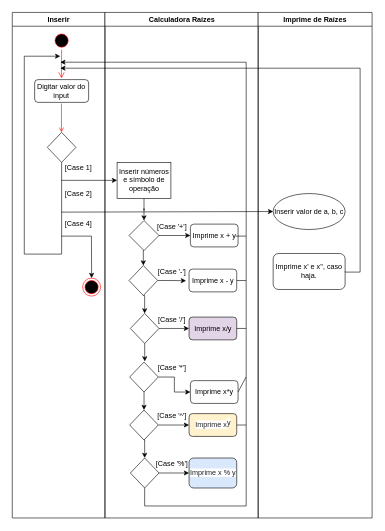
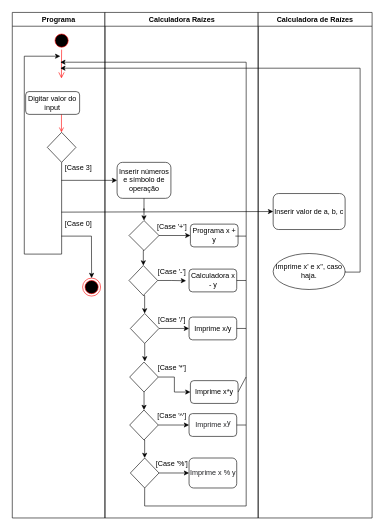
  <mxCell id="0" />
  <mxCell id="1" parent="0" />
- <mxCell id="2" value="Inserir" style="swimlane;whiteSpace=wrap" parent="1" vertex="1"><mxGeometry x="20" y="20" width="154.5" height="843" as="geometry" /></mxCell>
+ <mxCell id="2" value="Programa" style="swimlane;whiteSpace=wrap" parent="1" vertex="1"><mxGeometry x="20" y="20" width="154.5" height="843" as="geometry" /></mxCell>
  <mxCell id="3" value="" style="ellipse;shape=startState;fillColor=#000000;strokeColor=#ff0000;" parent="2" vertex="1"><mxGeometry x="67.25" y="32" width="30" height="30" as="geometry" /></mxCell>
  <mxCell id="4" value="" style="edgeStyle=elbowEdgeStyle;elbow=horizontal;verticalAlign=bottom;endArrow=open;endSize=8;strokeColor=#FF0000;endFill=1;rounded=0" parent="2" source="3" edge="1"><mxGeometry x="100" y="40" as="geometry"><mxPoint x="82" y="110" as="targetPoint" /></mxGeometry></mxCell>
  <mxCell id="5" value="" style="endArrow=open;strokeColor=#FF0000;endFill=1;rounded=0" parent="2" edge="1"><mxGeometry relative="1" as="geometry"><mxPoint x="82" y="152" as="sourcePoint" /><mxPoint x="82" y="200" as="targetPoint" /></mxGeometry></mxCell>
  <mxCell id="6" value="" style="rhombus;whiteSpace=wrap;html=1;" vertex="1" parent="2"><mxGeometry x="58.38" y="200" width="47.75" height="50" as="geometry" /></mxCell>
  <mxCell id="7" style="edgeStyle=orthogonalEdgeStyle;rounded=0;orthogonalLoop=1;jettySize=auto;html=1;exitX=0.5;exitY=1;exitDx=0;exitDy=0;" edge="1" parent="2" source="6"><mxGeometry relative="1" as="geometry"><mxPoint x="80" y="73" as="targetPoint" /><Array as="points"><mxPoint x="82" y="403" /><mxPoint x="20" y="403" /><mxPoint x="20" y="73" /></Array></mxGeometry></mxCell>
- <mxCell id="8" value="[Case 4]" style="text;html=1;resizable=0;autosize=1;align=center;verticalAlign=middle;points=[];fillColor=none;strokeColor=none;rounded=0;" vertex="1" parent="2"><mxGeometry x="80" y="343" width="60" height="20" as="geometry" /></mxCell>
- <mxCell id="9" value="[Case 2]" style="text;html=1;resizable=0;autosize=1;align=center;verticalAlign=middle;points=[];fillColor=none;strokeColor=none;rounded=0;" vertex="1" parent="2"><mxGeometry x="80" y="293" width="60" height="20" as="geometry" /></mxCell>
- <mxCell id="10" value="Digitar valor do input" style="rounded=1;whiteSpace=wrap;html=1;" vertex="1" parent="2"><mxGeometry x="37.26" y="112" width="90" height="38" as="geometry" /></mxCell>
- <mxCell id="11" value="[Case 1]" style="text;html=1;resizable=0;autosize=1;align=center;verticalAlign=middle;points=[];fillColor=none;strokeColor=none;rounded=0;" vertex="1" parent="2"><mxGeometry x="80" y="250" width="60" height="20" as="geometry" /></mxCell>
+ <mxCell id="8" value="[Case 0]" style="text;html=1;resizable=0;autosize=1;align=center;verticalAlign=middle;points=[];fillColor=none;strokeColor=none;rounded=0;" vertex="1" parent="2"><mxGeometry x="80" y="343" width="60" height="20" as="geometry" /></mxCell>
+ <mxCell id="10" value="Digitar valor do input" style="rounded=1;whiteSpace=wrap;html=1;" vertex="1" parent="2"><mxGeometry x="22.26" y="132" width="90" height="38" as="geometry" /></mxCell>
+ <mxCell id="11" value="[Case 3]" style="text;html=1;resizable=0;autosize=1;align=center;verticalAlign=middle;points=[];fillColor=none;strokeColor=none;rounded=0;" vertex="1" parent="2"><mxGeometry x="80" y="250" width="60" height="20" as="geometry" /></mxCell>
  <mxCell id="12" value="" style="ellipse;html=1;shape=endState;fillColor=#000000;strokeColor=#ff0000;" vertex="1" parent="2"><mxGeometry x="117.25" y="443" width="30" height="30" as="geometry" /></mxCell>
  <mxCell id="13" value="Calculadora Raízes" style="swimlane;whiteSpace=wrap" parent="1" vertex="1"><mxGeometry x="174.5" y="20" width="255.5" height="843" as="geometry" /></mxCell>
- <mxCell id="14" value="Inserir números e símbolo de operação" style="whiteSpace=wrap;html=1;rounded=0;" vertex="1" parent="13"><mxGeometry x="20.25" y="250" width="89.75" height="60" as="geometry" /></mxCell>
+ <mxCell id="14" value="Inserir números e símbolo de operação" style="rounded=1;whiteSpace=wrap;html=1;" vertex="1" parent="13"><mxGeometry x="20.25" y="250" width="89.75" height="60" as="geometry" /></mxCell>
  <mxCell id="15" value="" style="edgeStyle=orthogonalEdgeStyle;rounded=0;orthogonalLoop=1;jettySize=auto;html=1;" edge="1" parent="13" source="16" target="18"><mxGeometry relative="1" as="geometry" /></mxCell>
  <mxCell id="16" value="" style="rhombus;whiteSpace=wrap;html=1;" vertex="1" parent="13"><mxGeometry x="40.12" y="347" width="50" height="50" as="geometry" /></mxCell>
  <mxCell id="17" style="edgeStyle=orthogonalEdgeStyle;rounded=0;orthogonalLoop=1;jettySize=auto;html=1;exitX=0.5;exitY=1;exitDx=0;exitDy=0;" edge="1" parent="13" source="14" target="16"><mxGeometry relative="1" as="geometry"><mxPoint x="115.25" y="362" as="targetPoint" /></mxGeometry></mxCell>
- <mxCell id="18" value="Imprime x + y" style="rounded=1;whiteSpace=wrap;html=1;" vertex="1" parent="13"><mxGeometry x="142.5" y="353" width="79.5" height="38" as="geometry" /></mxCell>
+ <mxCell id="18" value="Programa x + y" style="rounded=1;whiteSpace=wrap;html=1;" vertex="1" parent="13"><mxGeometry x="142.5" y="353" width="79.5" height="38" as="geometry" /></mxCell>
  <mxCell id="19" value="" style="rhombus;whiteSpace=wrap;html=1;" vertex="1" parent="13"><mxGeometry x="40.12" y="422" width="47.75" height="50" as="geometry" /></mxCell>
- <mxCell id="20" value="Imprime x - y" style="rounded=1;whiteSpace=wrap;html=1;" vertex="1" parent="13"><mxGeometry x="140.25" y="428" width="79.5" height="38" as="geometry" /></mxCell>
+ <mxCell id="20" value="Calculadora x - y" style="rounded=1;whiteSpace=wrap;html=1;" vertex="1" parent="13"><mxGeometry x="140.25" y="428" width="79.5" height="38" as="geometry" /></mxCell>
  <mxCell id="21" value="" style="edgeStyle=orthogonalEdgeStyle;rounded=0;orthogonalLoop=1;jettySize=auto;html=1;" edge="1" parent="13" source="22" target="29"><mxGeometry relative="1" as="geometry" /></mxCell>
  <mxCell id="22" value="" style="rhombus;whiteSpace=wrap;html=1;" vertex="1" parent="13"><mxGeometry x="42.37" y="502" width="47.75" height="50" as="geometry" /></mxCell>
  <mxCell id="23" style="edgeStyle=orthogonalEdgeStyle;rounded=0;orthogonalLoop=1;jettySize=auto;html=1;" edge="1" parent="13" source="22"><mxGeometry relative="1" as="geometry"><mxPoint x="66.5" y="582" as="targetPoint" /></mxGeometry></mxCell>
  <mxCell id="24" value="" style="edgeStyle=orthogonalEdgeStyle;rounded=0;orthogonalLoop=1;jettySize=auto;html=1;" edge="1" parent="13" source="25" target="30"><mxGeometry relative="1" as="geometry" /></mxCell>
  <mxCell id="25" value="" style="rhombus;whiteSpace=wrap;html=1;" vertex="1" parent="13"><mxGeometry x="41.25" y="583" width="47.75" height="50" as="geometry" /></mxCell>
  <mxCell id="26" style="edgeStyle=orthogonalEdgeStyle;rounded=0;orthogonalLoop=1;jettySize=auto;html=1;entryX=0.5;entryY=0;entryDx=0;entryDy=0;" edge="1" parent="13" source="25" target="28"><mxGeometry relative="1" as="geometry"><mxPoint x="81.786" y="663" as="targetPoint" /></mxGeometry></mxCell>
  <mxCell id="27" value="" style="edgeStyle=orthogonalEdgeStyle;rounded=0;orthogonalLoop=1;jettySize=auto;html=1;" edge="1" parent="13" source="28" target="31"><mxGeometry relative="1" as="geometry" /></mxCell>
  <mxCell id="28" value="" style="rhombus;whiteSpace=wrap;html=1;" vertex="1" parent="13"><mxGeometry x="41.24" y="663" width="47.75" height="50" as="geometry" /></mxCell>
- <mxCell id="29" value="Imprime x/y" style="rounded=1;whiteSpace=wrap;html=1;fillColor=#e1d5e7;" vertex="1" parent="13"><mxGeometry x="140.25" y="508" width="79.5" height="38" as="geometry" /></mxCell>
+ <mxCell id="29" value="Imprime x/y" style="rounded=1;whiteSpace=wrap;html=1;" vertex="1" parent="13"><mxGeometry x="140.25" y="508" width="79.5" height="38" as="geometry" /></mxCell>
  <mxCell id="30" value="Imprime x*y" style="rounded=1;whiteSpace=wrap;html=1;" vertex="1" parent="13"><mxGeometry x="142.5" y="614" width="79.5" height="38" as="geometry" /></mxCell>
- <mxCell id="31" value="&lt;font style=&quot;font-size: 12px&quot;&gt;&lt;span style=&quot;color: rgb(32 , 33 , 36) ; font-family: &amp;#34;arial&amp;#34; , sans-serif ; background-color: rgb(255 , 255 , 255)&quot;&gt;Imprime x&lt;/span&gt;&lt;span style=&quot;position: relative ; bottom: 0.4em ; vertical-align: baseline ; color: rgb(32 , 33 , 36) ; font-family: &amp;#34;arial&amp;#34; , sans-serif ; background-color: rgb(255 , 255 , 255)&quot;&gt;y&lt;/span&gt;&lt;/font&gt;" style="rounded=1;whiteSpace=wrap;html=1;fillColor=#fff2cc;" vertex="1" parent="13"><mxGeometry x="140.25" y="669" width="79.5" height="38" as="geometry" /></mxCell>
+ <mxCell id="31" value="&lt;font style=&quot;font-size: 12px&quot;&gt;&lt;span style=&quot;color: rgb(32 , 33 , 36) ; font-family: &amp;#34;arial&amp;#34; , sans-serif ; background-color: rgb(255 , 255 , 255)&quot;&gt;Imprime x&lt;/span&gt;&lt;span style=&quot;position: relative ; bottom: 0.4em ; vertical-align: baseline ; color: rgb(32 , 33 , 36) ; font-family: &amp;#34;arial&amp;#34; , sans-serif ; background-color: rgb(255 , 255 , 255)&quot;&gt;y&lt;/span&gt;&lt;/font&gt;" style="rounded=1;whiteSpace=wrap;html=1;" vertex="1" parent="13"><mxGeometry x="140.25" y="669" width="79.5" height="38" as="geometry" /></mxCell>
  <mxCell id="32" value="" style="edgeStyle=orthogonalEdgeStyle;rounded=0;orthogonalLoop=1;jettySize=auto;html=1;" edge="1" parent="13" source="33" target="34"><mxGeometry relative="1" as="geometry" /></mxCell>
  <mxCell id="33" value="" style="rhombus;whiteSpace=wrap;html=1;" vertex="1" parent="13"><mxGeometry x="42.37" y="743" width="47.75" height="50" as="geometry" /></mxCell>
- <mxCell id="34" value="&lt;font color=&quot;#202124&quot; face=&quot;arial, sans-serif&quot;&gt;&lt;span style=&quot;background-color: rgb(255 , 255 , 255)&quot;&gt;Imprime x % y&lt;/span&gt;&lt;/font&gt;" style="rounded=1;whiteSpace=wrap;html=1;fillColor=#dae8fc;" vertex="1" parent="13"><mxGeometry x="140.25" y="743" width="79.5" height="50" as="geometry" /></mxCell>
+ <mxCell id="34" value="&lt;font color=&quot;#202124&quot; face=&quot;arial, sans-serif&quot;&gt;&lt;span style=&quot;background-color: rgb(255 , 255 , 255)&quot;&gt;Imprime x % y&lt;/span&gt;&lt;/font&gt;" style="rounded=1;whiteSpace=wrap;html=1;" vertex="1" parent="13"><mxGeometry x="140.25" y="743" width="79.5" height="50" as="geometry" /></mxCell>
  <mxCell id="35" value="[Case '+']" style="text;html=1;resizable=0;autosize=1;align=center;verticalAlign=middle;points=[];fillColor=none;strokeColor=none;rounded=0;" vertex="1" parent="13"><mxGeometry x="76.5" y="348" width="70" height="20" as="geometry" /></mxCell>
  <mxCell id="36" style="edgeStyle=orthogonalEdgeStyle;rounded=0;orthogonalLoop=1;jettySize=auto;html=1;exitX=0.5;exitY=1;exitDx=0;exitDy=0;entryX=0.5;entryY=0;entryDx=0;entryDy=0;" edge="1" parent="13" source="16" target="19"><mxGeometry relative="1" as="geometry"><mxPoint x="80.25" y="423" as="targetPoint" /></mxGeometry></mxCell>
  <mxCell id="37" style="edgeStyle=orthogonalEdgeStyle;rounded=0;orthogonalLoop=1;jettySize=auto;html=1;exitX=0.5;exitY=1;exitDx=0;exitDy=0;entryX=0.5;entryY=0;entryDx=0;entryDy=0;" edge="1" parent="13" source="19" target="22"><mxGeometry relative="1" as="geometry"><mxPoint x="79.536" y="503" as="targetPoint" /></mxGeometry></mxCell>
  <mxCell id="38" style="edgeStyle=orthogonalEdgeStyle;rounded=0;orthogonalLoop=1;jettySize=auto;html=1;exitX=0.5;exitY=1;exitDx=0;exitDy=0;entryX=0.5;entryY=0;entryDx=0;entryDy=0;" edge="1" parent="13" source="28" target="33"><mxGeometry relative="1" as="geometry"><mxPoint x="81.422" y="743" as="targetPoint" /></mxGeometry></mxCell>
  <mxCell id="39" value="[Case '-']" style="text;html=1;resizable=0;autosize=1;align=center;verticalAlign=middle;points=[];fillColor=none;strokeColor=none;rounded=0;" vertex="1" parent="13"><mxGeometry x="81.5" y="422" width="60" height="20" as="geometry" /></mxCell>
  <mxCell id="40" value="[Case '/']" style="text;html=1;resizable=0;autosize=1;align=center;verticalAlign=middle;points=[];fillColor=none;strokeColor=none;rounded=0;" vertex="1" parent="13"><mxGeometry x="81.5" y="503" width="60" height="20" as="geometry" /></mxCell>
  <mxCell id="41" value="[Case '*']" style="text;html=1;resizable=0;autosize=1;align=center;verticalAlign=middle;points=[];fillColor=none;strokeColor=none;rounded=0;" vertex="1" parent="13"><mxGeometry x="81.5" y="583" width="60" height="20" as="geometry" /></mxCell>
  <mxCell id="42" value="[Case '^']" style="text;html=1;resizable=0;autosize=1;align=center;verticalAlign=middle;points=[];fillColor=none;strokeColor=none;rounded=0;" vertex="1" parent="13"><mxGeometry x="81.5" y="663" width="60" height="20" as="geometry" /></mxCell>
  <mxCell id="43" value="[Case '%']" style="text;html=1;resizable=0;autosize=1;align=center;verticalAlign=middle;points=[];fillColor=none;strokeColor=none;rounded=0;" vertex="1" parent="13"><mxGeometry x="76.5" y="743" width="70" height="20" as="geometry" /></mxCell>
- <mxCell id="44" value="Imprime de Raízes" style="swimlane;whiteSpace=wrap" parent="1" vertex="1"><mxGeometry x="430" y="20" width="190" height="843" as="geometry" /></mxCell>
- <mxCell id="45" value="Inserir valor de a, b, c" style="ellipse;whiteSpace=wrap;html=1;" vertex="1" parent="44"><mxGeometry x="25" y="302" width="120" height="60" as="geometry" /></mxCell>
- <mxCell id="46" value="Imprime x' e x'', caso haja." style="rounded=1;whiteSpace=wrap;html=1;" vertex="1" parent="44"><mxGeometry x="25" y="402" width="120" height="60" as="geometry" /></mxCell>
+ <mxCell id="44" value="Calculadora de Raízes" style="swimlane;whiteSpace=wrap" parent="1" vertex="1"><mxGeometry x="430" y="20" width="190" height="843" as="geometry" /></mxCell>
+ <mxCell id="45" value="Inserir valor de a, b, c" style="rounded=1;whiteSpace=wrap;html=1;" vertex="1" parent="44"><mxGeometry x="25" y="302" width="120" height="60" as="geometry" /></mxCell>
+ <mxCell id="46" value="Imprime x' e x'', caso haja." style="ellipse;whiteSpace=wrap;html=1;" vertex="1" parent="44"><mxGeometry x="25" y="402" width="120" height="60" as="geometry" /></mxCell>
  <mxCell id="47" value="" style="endArrow=classic;html=1;entryX=0;entryY=0.5;entryDx=0;entryDy=0;" edge="1" parent="1" target="14"><mxGeometry width="50" height="50" relative="1" as="geometry"><mxPoint x="102" y="300" as="sourcePoint" /><mxPoint x="230" y="303" as="targetPoint" /></mxGeometry></mxCell>
  <mxCell id="48" value="" style="endArrow=classic;html=1;entryX=0;entryY=0.5;entryDx=0;entryDy=0;" edge="1" parent="1" target="45"><mxGeometry width="50" height="50" relative="1" as="geometry"><mxPoint x="102" y="353" as="sourcePoint" /><mxPoint x="220" y="313" as="targetPoint" /></mxGeometry></mxCell>
  <mxCell id="49" style="edgeStyle=orthogonalEdgeStyle;rounded=0;orthogonalLoop=1;jettySize=auto;html=1;exitX=1;exitY=0.5;exitDx=0;exitDy=0;" edge="1" parent="1" source="46"><mxGeometry relative="1" as="geometry"><mxPoint x="100" y="113" as="targetPoint" /><Array as="points"><mxPoint x="600" y="453" /><mxPoint x="600" y="113" /></Array></mxGeometry></mxCell>
  <mxCell id="50" style="edgeStyle=orthogonalEdgeStyle;rounded=0;orthogonalLoop=1;jettySize=auto;html=1;exitX=1;exitY=0.5;exitDx=0;exitDy=0;" edge="1" parent="1" source="19"><mxGeometry relative="1" as="geometry"><mxPoint x="309.75" y="467.429" as="targetPoint" /></mxGeometry></mxCell>
  <mxCell id="51" value="" style="endArrow=none;html=1;exitX=1;exitY=0.5;exitDx=0;exitDy=0;" edge="1" parent="1" source="31"><mxGeometry width="50" height="50" relative="1" as="geometry"><mxPoint x="389.75" y="703" as="sourcePoint" /><mxPoint x="409.75" y="708" as="targetPoint" /></mxGeometry></mxCell>
  <mxCell id="52" value="" style="endArrow=none;html=1;entryX=1;entryY=0.5;entryDx=0;entryDy=0;" edge="1" parent="1" target="30"><mxGeometry width="50" height="50" relative="1" as="geometry"><mxPoint x="409.75" y="628" as="sourcePoint" /><mxPoint x="359.75" y="653" as="targetPoint" /></mxGeometry></mxCell>
  <mxCell id="53" value="" style="endArrow=none;html=1;exitX=1;exitY=0.5;exitDx=0;exitDy=0;" edge="1" parent="1" source="29"><mxGeometry width="50" height="50" relative="1" as="geometry"><mxPoint x="309.75" y="543" as="sourcePoint" /><mxPoint x="409.75" y="547" as="targetPoint" /></mxGeometry></mxCell>
  <mxCell id="54" value="" style="endArrow=none;html=1;exitX=1;exitY=0.5;exitDx=0;exitDy=0;" edge="1" parent="1" source="20"><mxGeometry width="50" height="50" relative="1" as="geometry"><mxPoint x="399.75" y="463" as="sourcePoint" /><mxPoint x="409.75" y="467" as="targetPoint" /></mxGeometry></mxCell>
  <mxCell id="55" value="" style="endArrow=none;html=1;exitX=0.943;exitY=0.526;exitDx=0;exitDy=0;exitPerimeter=0;" edge="1" parent="1" source="18"><mxGeometry width="50" height="50" relative="1" as="geometry"><mxPoint x="309.75" y="453" as="sourcePoint" /><mxPoint x="409.75" y="393" as="targetPoint" /></mxGeometry></mxCell>
  <mxCell id="56" value="" style="endArrow=classic;html=1;" edge="1" parent="1" target="12"><mxGeometry width="50" height="50" relative="1" as="geometry"><mxPoint x="152" y="393" as="sourcePoint" /><mxPoint x="165" y="393" as="targetPoint" /></mxGeometry></mxCell>
  <mxCell id="57" value="" style="endArrow=none;html=1;" edge="1" parent="1"><mxGeometry width="50" height="50" relative="1" as="geometry"><mxPoint x="102" y="393" as="sourcePoint" /><mxPoint x="152" y="393" as="targetPoint" /></mxGeometry></mxCell>
  <mxCell id="58" style="edgeStyle=orthogonalEdgeStyle;rounded=0;orthogonalLoop=1;jettySize=auto;html=1;exitX=0.5;exitY=1;exitDx=0;exitDy=0;" edge="1" parent="1" source="33"><mxGeometry relative="1" as="geometry"><mxPoint x="100" y="103" as="targetPoint" /><Array as="points"><mxPoint x="241" y="843" /><mxPoint x="410" y="843" /><mxPoint x="410" y="103" /></Array></mxGeometry></mxCell>
